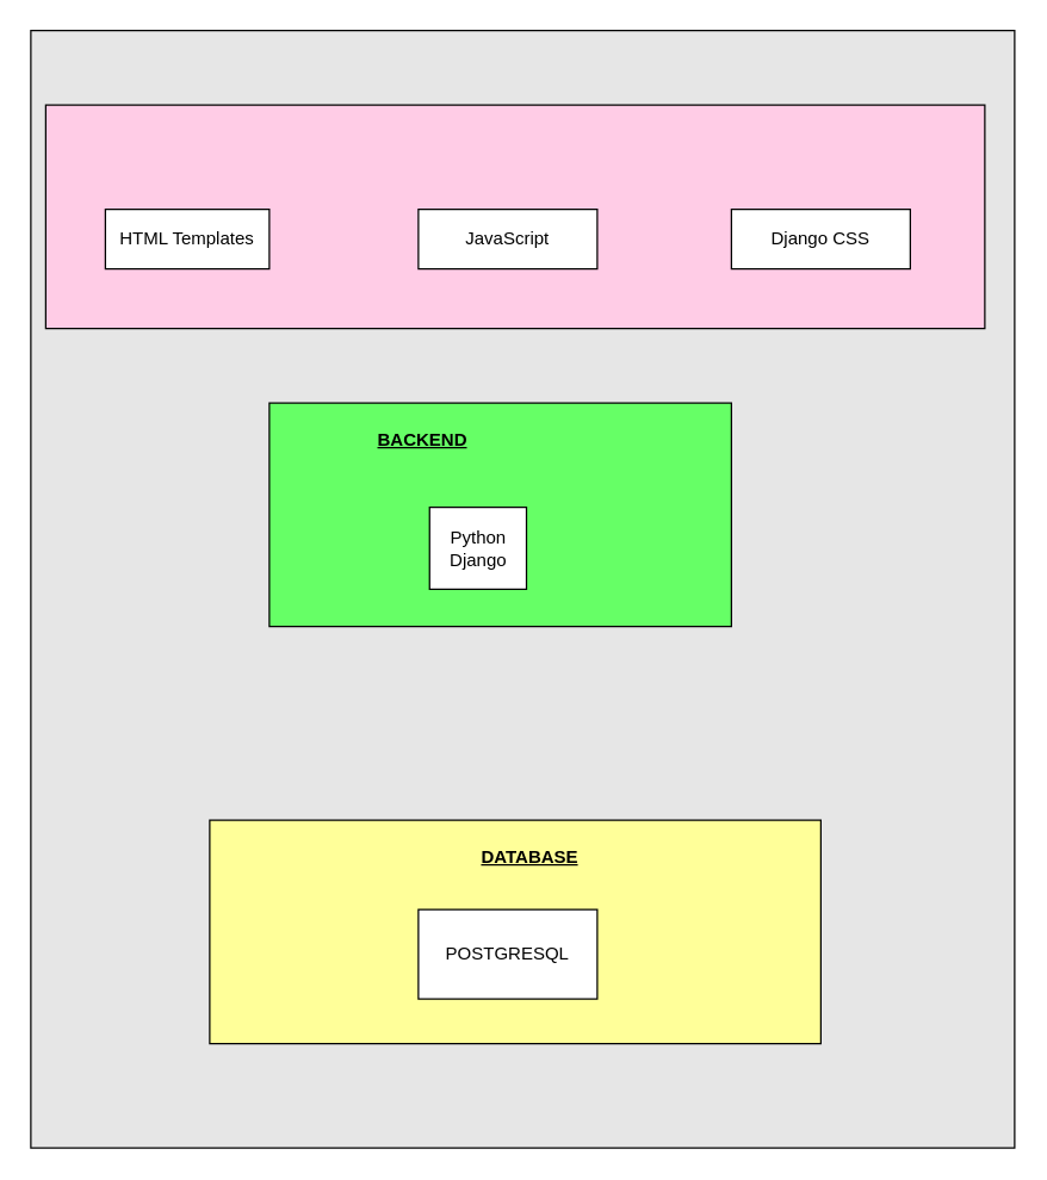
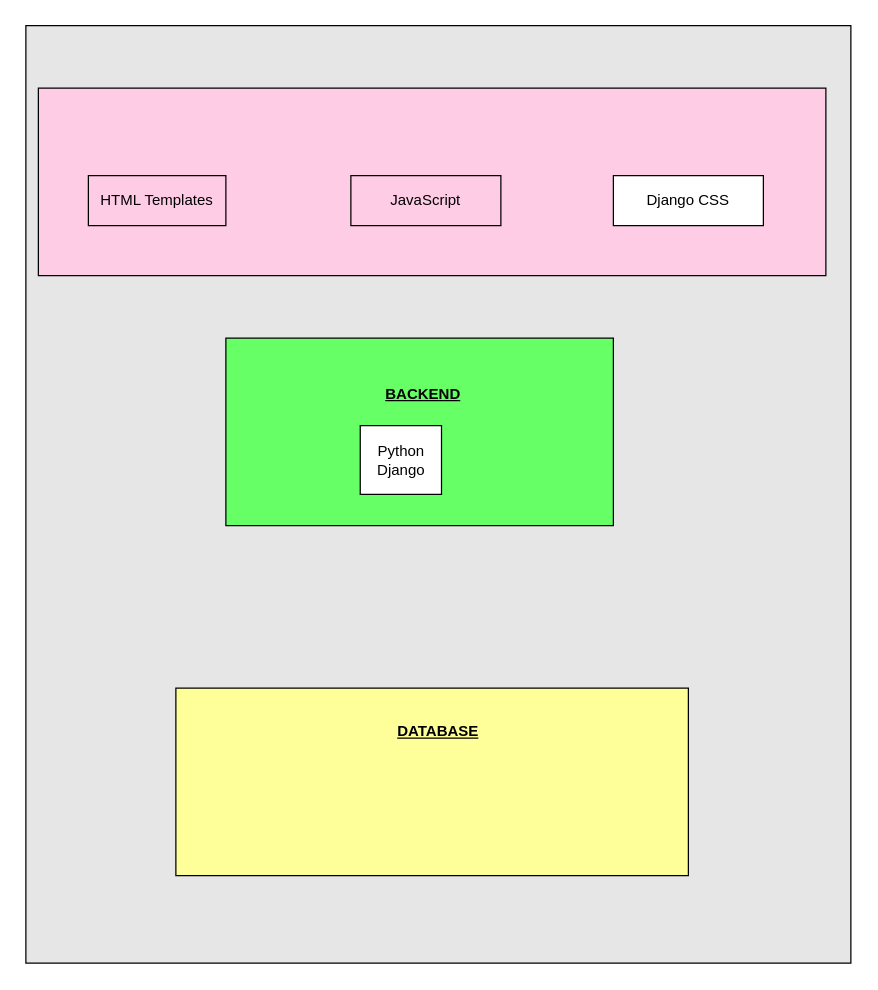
  <mxCell id="0" />
  <mxCell id="1" parent="0" />
  <mxCell id="2" value="" style="rounded=0;whiteSpace=wrap;html=1;fillColor=#E6E6E6;" vertex="1" parent="1"><mxGeometry x="20" y="20" width="660" height="750" as="geometry" /></mxCell>
  <mxCell id="3" value="" style="rounded=0;whiteSpace=wrap;html=1;fillColor=#FFCCE6;" vertex="1" parent="1"><mxGeometry x="30" y="70" width="630" height="150" as="geometry" /></mxCell>
- <mxCell id="4" value="HTML Templates" style="rounded=0;whiteSpace=wrap;html=1;" vertex="1" parent="1"><mxGeometry x="70" y="140" width="110" height="40" as="geometry" /></mxCell>
+ <mxCell id="4" value="HTML Templates" style="rounded=0;whiteSpace=wrap;html=1;fillColor=#ffcce6;" vertex="1" parent="1"><mxGeometry x="70" y="140" width="110" height="40" as="geometry" /></mxCell>
  <mxCell id="5" value="Django CSS" style="rounded=0;whiteSpace=wrap;html=1;" vertex="1" parent="1"><mxGeometry x="490" y="140" width="120" height="40" as="geometry" /></mxCell>
- <mxCell id="6" value="JavaScript" style="rounded=0;whiteSpace=wrap;html=1;" vertex="1" parent="1"><mxGeometry x="280" y="140" width="120" height="40" as="geometry" /></mxCell>
+ <mxCell id="6" value="JavaScript" style="rounded=0;whiteSpace=wrap;html=1;fillColor=#ffcce6;" vertex="1" parent="1"><mxGeometry x="280" y="140" width="120" height="40" as="geometry" /></mxCell>
  <mxCell id="7" value="" style="rounded=0;whiteSpace=wrap;html=1;fillColor=#66FF66;" vertex="1" parent="1"><mxGeometry x="180" y="270" width="310" height="150" as="geometry" /></mxCell>
- <mxCell id="8" value="&lt;b&gt;&lt;u&gt;BACKEND&lt;/u&gt;&lt;/b&gt;" style="text;html=1;align=center;verticalAlign=middle;whiteSpace=wrap;rounded=0;" vertex="1" parent="1"><mxGeometry x="252.5" y="280" width="60" height="30" as="geometry" /></mxCell>
+ <mxCell id="8" value="&lt;b&gt;&lt;u&gt;BACKEND&lt;/u&gt;&lt;/b&gt;" style="text;html=1;align=center;verticalAlign=middle;whiteSpace=wrap;rounded=0;" vertex="1" parent="1"><mxGeometry x="307.5" y="300" width="60" height="30" as="geometry" /></mxCell>
  <mxCell id="9" value="Python Django" style="rounded=0;whiteSpace=wrap;html=1;" vertex="1" parent="1"><mxGeometry x="287.5" y="340" width="65" height="55" as="geometry" /></mxCell>
  <mxCell id="10" value="" style="rounded=0;whiteSpace=wrap;html=1;fillColor=#FFFF99;" vertex="1" parent="1"><mxGeometry x="140" y="550" width="410" height="150" as="geometry" /></mxCell>
- <mxCell id="11" value="&lt;b&gt;&lt;u&gt;DATABASE&lt;/u&gt;&lt;/b&gt;" style="text;html=1;align=center;verticalAlign=middle;whiteSpace=wrap;rounded=0;" vertex="1" parent="1"><mxGeometry x="325" y="560" width="60" height="30" as="geometry" /></mxCell>
- <mxCell id="12" value="POSTGRESQL" style="rounded=0;whiteSpace=wrap;html=1;" vertex="1" parent="1"><mxGeometry x="280" y="610" width="120" height="60" as="geometry" /></mxCell>
+ <mxCell id="11" value="&lt;b&gt;&lt;u&gt;DATABASE&lt;/u&gt;&lt;/b&gt;" style="text;html=1;align=center;verticalAlign=middle;whiteSpace=wrap;rounded=0;" vertex="1" parent="1"><mxGeometry x="320" y="570" width="60" height="30" as="geometry" /></mxCell>
